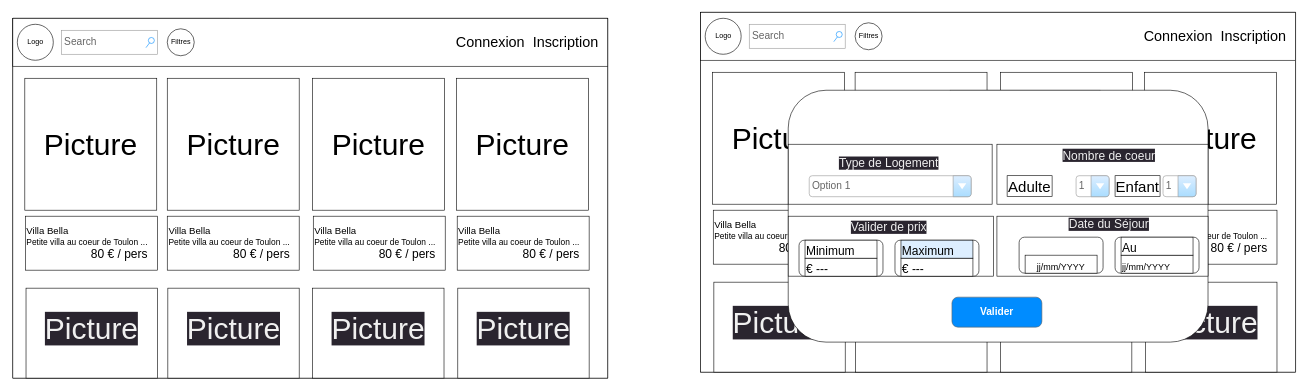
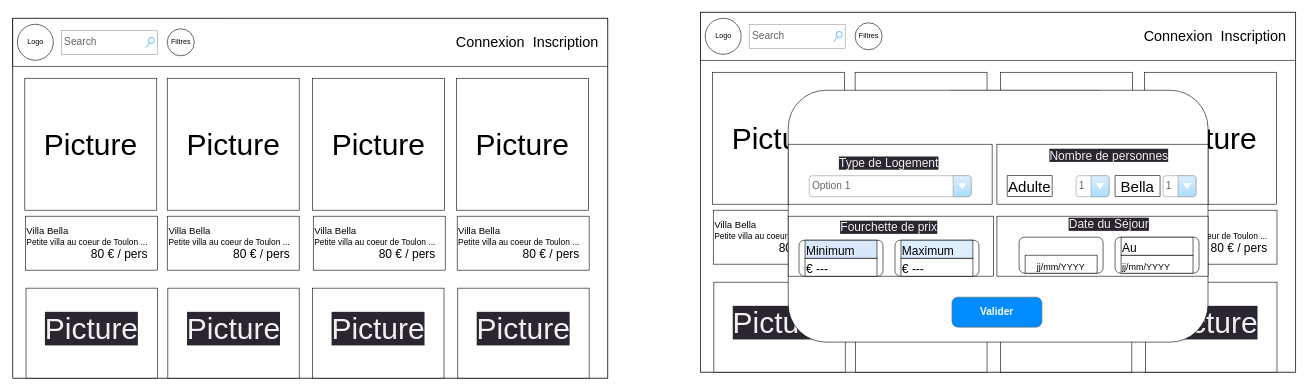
  <mxCell id="0" />
  <mxCell id="1" parent="0" />
  <mxCell id="2" value="" style="swimlane;startSize=0;" parent="1" vertex="1"><mxGeometry x="20" y="30" width="992" height="600" as="geometry" /></mxCell>
  <mxCell id="3" value="" style="rounded=0;whiteSpace=wrap;html=1;" parent="2" vertex="1"><mxGeometry width="360" height="80" as="geometry" /></mxCell>
  <mxCell id="4" value="" style="rounded=0;whiteSpace=wrap;html=1;" parent="2" vertex="1"><mxGeometry width="992" height="600" as="geometry" /></mxCell>
  <mxCell id="5" value="&lt;div style=&quot;text-align: justify; font-size: 16px;&quot;&gt;Villa Bella&lt;/div&gt;&lt;div style=&quot;text-align: justify; font-size: 14px;&quot;&gt;&lt;span style=&quot;background-color: initial;&quot;&gt;&lt;font style=&quot;font-size: 14px;&quot;&gt;Petite villa au coeur de Toulon ...&lt;/font&gt;&lt;/span&gt;&lt;/div&gt;&lt;div style=&quot;text-align: right;&quot;&gt;&lt;span style=&quot;font-size: 20px;&quot;&gt;80 € / pers&lt;/span&gt;&lt;/div&gt;" style="rounded=0;whiteSpace=wrap;html=1;align=left;" parent="2" vertex="1"><mxGeometry x="21" y="330" width="220" height="90" as="geometry" /></mxCell>
  <mxCell id="6" value="&lt;font style=&quot;font-size: 24px;&quot;&gt;Connexion&amp;nbsp; Inscription&amp;nbsp;&amp;nbsp;&lt;/font&gt;" style="rounded=0;whiteSpace=wrap;html=1;align=right;" parent="2" vertex="1"><mxGeometry width="992" height="80" as="geometry" /></mxCell>
  <mxCell id="7" value="Search" style="strokeWidth=1;shadow=0;dashed=0;align=center;html=1;shape=mxgraph.mockup.forms.searchBox;strokeColor=#999999;mainText=;strokeColor2=#008cff;fontColor=#666666;fontSize=17;align=left;spacingLeft=3;" parent="2" vertex="1"><mxGeometry x="81" y="20" width="160" height="40" as="geometry" /></mxCell>
  <mxCell id="8" value="Filtres" style="ellipse;whiteSpace=wrap;html=1;aspect=fixed;" parent="2" vertex="1"><mxGeometry x="257.5" y="17.5" width="45" height="45" as="geometry" /></mxCell>
  <mxCell id="9" value="Logo" style="ellipse;whiteSpace=wrap;html=1;" parent="2" vertex="1"><mxGeometry x="7.5" y="10" width="60" height="60" as="geometry" /></mxCell>
  <mxCell id="10" value="&lt;font style=&quot;font-size: 50px;&quot;&gt;Picture&lt;/font&gt;" style="whiteSpace=wrap;html=1;aspect=fixed;fontSize=20;" vertex="1" parent="2"><mxGeometry x="20" y="100" width="220" height="220" as="geometry" /></mxCell>
  <mxCell id="11" value="&lt;div style=&quot;text-align: justify; font-size: 16px;&quot;&gt;Villa Bella&lt;/div&gt;&lt;div style=&quot;text-align: justify; font-size: 14px;&quot;&gt;&lt;span style=&quot;background-color: initial;&quot;&gt;&lt;font style=&quot;font-size: 14px;&quot;&gt;Petite villa au coeur de Toulon ...&lt;/font&gt;&lt;/span&gt;&lt;/div&gt;&lt;div style=&quot;text-align: right;&quot;&gt;&lt;span style=&quot;font-size: 20px;&quot;&gt;80 € / pers&lt;/span&gt;&lt;/div&gt;" style="rounded=0;whiteSpace=wrap;html=1;align=left;" vertex="1" parent="2"><mxGeometry x="257.5" y="330" width="220" height="90" as="geometry" /></mxCell>
  <mxCell id="12" value="&lt;font style=&quot;font-size: 50px;&quot;&gt;Picture&lt;/font&gt;" style="whiteSpace=wrap;html=1;aspect=fixed;fontSize=20;" vertex="1" parent="2"><mxGeometry x="257.5" y="100" width="220" height="220" as="geometry" /></mxCell>
  <mxCell id="13" value="&lt;div style=&quot;text-align: justify; font-size: 16px;&quot;&gt;Villa Bella&lt;/div&gt;&lt;div style=&quot;text-align: justify; font-size: 14px;&quot;&gt;&lt;span style=&quot;background-color: initial;&quot;&gt;&lt;font style=&quot;font-size: 14px;&quot;&gt;Petite villa au coeur de Toulon ...&lt;/font&gt;&lt;/span&gt;&lt;/div&gt;&lt;div style=&quot;text-align: right;&quot;&gt;&lt;span style=&quot;font-size: 20px;&quot;&gt;80 € / pers&lt;/span&gt;&lt;/div&gt;" style="rounded=0;whiteSpace=wrap;html=1;align=left;" vertex="1" parent="2"><mxGeometry x="501" y="330" width="220" height="90" as="geometry" /></mxCell>
  <mxCell id="14" value="&lt;font style=&quot;font-size: 50px;&quot;&gt;Picture&lt;/font&gt;" style="whiteSpace=wrap;html=1;aspect=fixed;fontSize=20;" vertex="1" parent="2"><mxGeometry x="500" y="100" width="220" height="220" as="geometry" /></mxCell>
  <mxCell id="15" value="&lt;div style=&quot;text-align: justify; font-size: 16px;&quot;&gt;Villa Bella&lt;/div&gt;&lt;div style=&quot;text-align: justify; font-size: 14px;&quot;&gt;&lt;span style=&quot;background-color: initial;&quot;&gt;&lt;font style=&quot;font-size: 14px;&quot;&gt;Petite villa au coeur de Toulon ...&lt;/font&gt;&lt;/span&gt;&lt;/div&gt;&lt;div style=&quot;text-align: right;&quot;&gt;&lt;span style=&quot;font-size: 20px;&quot;&gt;80 € / pers&lt;/span&gt;&lt;/div&gt;" style="rounded=0;whiteSpace=wrap;html=1;align=left;" vertex="1" parent="2"><mxGeometry x="741" y="330" width="220" height="90" as="geometry" /></mxCell>
  <mxCell id="16" value="&lt;font style=&quot;font-size: 50px;&quot;&gt;Picture&lt;/font&gt;" style="whiteSpace=wrap;html=1;aspect=fixed;fontSize=20;" vertex="1" parent="2"><mxGeometry x="740" y="100" width="220" height="220" as="geometry" /></mxCell>
  <mxCell id="17" value="&#10;&lt;span style=&quot;color: rgb(240, 240, 240); font-family: Helvetica; font-size: 50px; font-style: normal; font-variant-ligatures: normal; font-variant-caps: normal; font-weight: 400; letter-spacing: normal; orphans: 2; text-align: center; text-indent: 0px; text-transform: none; widows: 2; word-spacing: 0px; -webkit-text-stroke-width: 0px; background-color: rgb(42, 37, 47); text-decoration-thickness: initial; text-decoration-style: initial; text-decoration-color: initial; float: none; display: inline !important;&quot;&gt;Picture&lt;/span&gt;&#10;&#10;" style="rounded=0;whiteSpace=wrap;html=1;" vertex="1" parent="2"><mxGeometry x="22" y="450" width="219" height="150" as="geometry" /></mxCell>
  <mxCell id="18" value="&#10;&lt;span style=&quot;color: rgb(240, 240, 240); font-family: Helvetica; font-size: 50px; font-style: normal; font-variant-ligatures: normal; font-variant-caps: normal; font-weight: 400; letter-spacing: normal; orphans: 2; text-align: center; text-indent: 0px; text-transform: none; widows: 2; word-spacing: 0px; -webkit-text-stroke-width: 0px; background-color: rgb(42, 37, 47); text-decoration-thickness: initial; text-decoration-style: initial; text-decoration-color: initial; float: none; display: inline !important;&quot;&gt;Picture&lt;/span&gt;&#10;&#10;" style="rounded=0;whiteSpace=wrap;html=1;" vertex="1" parent="2"><mxGeometry x="500" y="450" width="219" height="150" as="geometry" /></mxCell>
  <mxCell id="19" value="&#10;&lt;span style=&quot;color: rgb(240, 240, 240); font-family: Helvetica; font-size: 50px; font-style: normal; font-variant-ligatures: normal; font-variant-caps: normal; font-weight: 400; letter-spacing: normal; orphans: 2; text-align: center; text-indent: 0px; text-transform: none; widows: 2; word-spacing: 0px; -webkit-text-stroke-width: 0px; background-color: rgb(42, 37, 47); text-decoration-thickness: initial; text-decoration-style: initial; text-decoration-color: initial; float: none; display: inline !important;&quot;&gt;Picture&lt;/span&gt;&#10;&#10;" style="rounded=0;whiteSpace=wrap;html=1;" vertex="1" parent="2"><mxGeometry x="258.5" y="450" width="219" height="150" as="geometry" /></mxCell>
  <mxCell id="20" value="&#10;&lt;span style=&quot;color: rgb(240, 240, 240); font-family: Helvetica; font-size: 50px; font-style: normal; font-variant-ligatures: normal; font-variant-caps: normal; font-weight: 400; letter-spacing: normal; orphans: 2; text-align: center; text-indent: 0px; text-transform: none; widows: 2; word-spacing: 0px; -webkit-text-stroke-width: 0px; background-color: rgb(42, 37, 47); text-decoration-thickness: initial; text-decoration-style: initial; text-decoration-color: initial; float: none; display: inline !important;&quot;&gt;Picture&lt;/span&gt;&#10;&#10;" style="rounded=0;whiteSpace=wrap;html=1;" vertex="1" parent="2"><mxGeometry x="742" y="450" width="219" height="150" as="geometry" /></mxCell>
  <mxCell id="21" value="" style="swimlane;startSize=0;" vertex="1" parent="1"><mxGeometry x="1167" y="20" width="992" height="600" as="geometry" /></mxCell>
  <mxCell id="22" value="" style="rounded=0;whiteSpace=wrap;html=1;" vertex="1" parent="21"><mxGeometry width="360" height="80" as="geometry" /></mxCell>
  <mxCell id="23" value="" style="rounded=0;whiteSpace=wrap;html=1;" vertex="1" parent="21"><mxGeometry width="992" height="600" as="geometry" /></mxCell>
  <mxCell id="24" value="&lt;div style=&quot;text-align: justify; font-size: 16px;&quot;&gt;Villa Bella&lt;/div&gt;&lt;div style=&quot;text-align: justify; font-size: 14px;&quot;&gt;&lt;span style=&quot;background-color: initial;&quot;&gt;&lt;font style=&quot;font-size: 14px;&quot;&gt;Petite villa au coeur de Toulon ...&lt;/font&gt;&lt;/span&gt;&lt;/div&gt;&lt;div style=&quot;text-align: right;&quot;&gt;&lt;span style=&quot;font-size: 20px;&quot;&gt;80 € / pers&lt;/span&gt;&lt;/div&gt;" style="rounded=0;whiteSpace=wrap;html=1;align=left;" vertex="1" parent="21"><mxGeometry x="21" y="330" width="220" height="90" as="geometry" /></mxCell>
  <mxCell id="25" value="&lt;font style=&quot;font-size: 24px;&quot;&gt;Connexion&amp;nbsp; Inscription&amp;nbsp;&amp;nbsp;&lt;/font&gt;" style="rounded=0;whiteSpace=wrap;html=1;align=right;" vertex="1" parent="21"><mxGeometry width="992" height="80" as="geometry" /></mxCell>
  <mxCell id="26" value="Search" style="strokeWidth=1;shadow=0;dashed=0;align=center;html=1;shape=mxgraph.mockup.forms.searchBox;strokeColor=#999999;mainText=;strokeColor2=#008cff;fontColor=#666666;fontSize=17;align=left;spacingLeft=3;" vertex="1" parent="21"><mxGeometry x="81" y="20" width="160" height="40" as="geometry" /></mxCell>
  <mxCell id="27" value="Filtres" style="ellipse;whiteSpace=wrap;html=1;aspect=fixed;" vertex="1" parent="21"><mxGeometry x="257.5" y="17.5" width="45" height="45" as="geometry" /></mxCell>
  <mxCell id="28" value="Logo" style="ellipse;whiteSpace=wrap;html=1;" vertex="1" parent="21"><mxGeometry x="7.5" y="10" width="60" height="60" as="geometry" /></mxCell>
  <mxCell id="29" value="&lt;font style=&quot;font-size: 50px;&quot;&gt;Picture&lt;/font&gt;" style="whiteSpace=wrap;html=1;aspect=fixed;fontSize=20;" vertex="1" parent="21"><mxGeometry x="20" y="100" width="220" height="220" as="geometry" /></mxCell>
  <mxCell id="30" value="&lt;div style=&quot;text-align: justify; font-size: 16px;&quot;&gt;Villa Bella&lt;/div&gt;&lt;div style=&quot;text-align: justify; font-size: 14px;&quot;&gt;&lt;span style=&quot;background-color: initial;&quot;&gt;&lt;font style=&quot;font-size: 14px;&quot;&gt;Petite villa au coeur de Toulon ...&lt;/font&gt;&lt;/span&gt;&lt;/div&gt;&lt;div style=&quot;text-align: right;&quot;&gt;&lt;span style=&quot;font-size: 20px;&quot;&gt;80 € / pers&lt;/span&gt;&lt;/div&gt;" style="rounded=0;whiteSpace=wrap;html=1;align=left;" vertex="1" parent="21"><mxGeometry x="257.5" y="330" width="220" height="90" as="geometry" /></mxCell>
  <mxCell id="31" value="&lt;font style=&quot;font-size: 50px;&quot;&gt;Picture&lt;/font&gt;" style="whiteSpace=wrap;html=1;aspect=fixed;fontSize=20;" vertex="1" parent="21"><mxGeometry x="257.5" y="100" width="220" height="220" as="geometry" /></mxCell>
  <mxCell id="32" value="&lt;div style=&quot;text-align: justify; font-size: 16px;&quot;&gt;Villa Bella&lt;/div&gt;&lt;div style=&quot;text-align: justify; font-size: 14px;&quot;&gt;&lt;span style=&quot;background-color: initial;&quot;&gt;&lt;font style=&quot;font-size: 14px;&quot;&gt;Petite villa au coeur de Toulon ...&lt;/font&gt;&lt;/span&gt;&lt;/div&gt;&lt;div style=&quot;text-align: right;&quot;&gt;&lt;span style=&quot;font-size: 20px;&quot;&gt;80 € / pers&lt;/span&gt;&lt;/div&gt;" style="rounded=0;whiteSpace=wrap;html=1;align=left;" vertex="1" parent="21"><mxGeometry x="501" y="330" width="220" height="90" as="geometry" /></mxCell>
  <mxCell id="33" value="&lt;font style=&quot;font-size: 50px;&quot;&gt;Picture&lt;/font&gt;" style="whiteSpace=wrap;html=1;aspect=fixed;fontSize=20;" vertex="1" parent="21"><mxGeometry x="500" y="100" width="220" height="220" as="geometry" /></mxCell>
  <mxCell id="34" value="&lt;div style=&quot;text-align: justify; font-size: 16px;&quot;&gt;Villa Bella&lt;/div&gt;&lt;div style=&quot;text-align: justify; font-size: 14px;&quot;&gt;&lt;span style=&quot;background-color: initial;&quot;&gt;&lt;font style=&quot;font-size: 14px;&quot;&gt;Petite villa au coeur de Toulon ...&lt;/font&gt;&lt;/span&gt;&lt;/div&gt;&lt;div style=&quot;text-align: right;&quot;&gt;&lt;span style=&quot;font-size: 20px;&quot;&gt;80 € / pers&lt;/span&gt;&lt;/div&gt;" style="rounded=0;whiteSpace=wrap;html=1;align=left;" vertex="1" parent="21"><mxGeometry x="741" y="330" width="220" height="90" as="geometry" /></mxCell>
  <mxCell id="35" value="&lt;font style=&quot;font-size: 50px;&quot;&gt;Picture&lt;/font&gt;" style="whiteSpace=wrap;html=1;aspect=fixed;fontSize=20;" vertex="1" parent="21"><mxGeometry x="740" y="100" width="220" height="220" as="geometry" /></mxCell>
  <mxCell id="36" value="&#10;&lt;span style=&quot;color: rgb(240, 240, 240); font-family: Helvetica; font-size: 50px; font-style: normal; font-variant-ligatures: normal; font-variant-caps: normal; font-weight: 400; letter-spacing: normal; orphans: 2; text-align: center; text-indent: 0px; text-transform: none; widows: 2; word-spacing: 0px; -webkit-text-stroke-width: 0px; background-color: rgb(42, 37, 47); text-decoration-thickness: initial; text-decoration-style: initial; text-decoration-color: initial; float: none; display: inline !important;&quot;&gt;Picture&lt;/span&gt;&#10;&#10;" style="rounded=0;whiteSpace=wrap;html=1;" vertex="1" parent="21"><mxGeometry x="22" y="450" width="219" height="150" as="geometry" /></mxCell>
  <mxCell id="37" value="&#10;&lt;span style=&quot;color: rgb(240, 240, 240); font-family: Helvetica; font-size: 50px; font-style: normal; font-variant-ligatures: normal; font-variant-caps: normal; font-weight: 400; letter-spacing: normal; orphans: 2; text-align: center; text-indent: 0px; text-transform: none; widows: 2; word-spacing: 0px; -webkit-text-stroke-width: 0px; background-color: rgb(42, 37, 47); text-decoration-thickness: initial; text-decoration-style: initial; text-decoration-color: initial; float: none; display: inline !important;&quot;&gt;Picture&lt;/span&gt;&#10;&#10;" style="rounded=0;whiteSpace=wrap;html=1;" vertex="1" parent="21"><mxGeometry x="500" y="450" width="219" height="150" as="geometry" /></mxCell>
  <mxCell id="38" value="&#10;&lt;span style=&quot;color: rgb(240, 240, 240); font-family: Helvetica; font-size: 50px; font-style: normal; font-variant-ligatures: normal; font-variant-caps: normal; font-weight: 400; letter-spacing: normal; orphans: 2; text-align: center; text-indent: 0px; text-transform: none; widows: 2; word-spacing: 0px; -webkit-text-stroke-width: 0px; background-color: rgb(42, 37, 47); text-decoration-thickness: initial; text-decoration-style: initial; text-decoration-color: initial; float: none; display: inline !important;&quot;&gt;Picture&lt;/span&gt;&#10;&#10;" style="rounded=0;whiteSpace=wrap;html=1;" vertex="1" parent="21"><mxGeometry x="258.5" y="450" width="219" height="150" as="geometry" /></mxCell>
  <mxCell id="39" value="&#10;&lt;span style=&quot;color: rgb(240, 240, 240); font-family: Helvetica; font-size: 50px; font-style: normal; font-variant-ligatures: normal; font-variant-caps: normal; font-weight: 400; letter-spacing: normal; orphans: 2; text-align: center; text-indent: 0px; text-transform: none; widows: 2; word-spacing: 0px; -webkit-text-stroke-width: 0px; background-color: rgb(42, 37, 47); text-decoration-thickness: initial; text-decoration-style: initial; text-decoration-color: initial; float: none; display: inline !important;&quot;&gt;Picture&lt;/span&gt;&#10;&#10;" style="rounded=0;whiteSpace=wrap;html=1;" vertex="1" parent="21"><mxGeometry x="742" y="450" width="219" height="150" as="geometry" /></mxCell>
  <mxCell id="40" value="&lt;font style=&quot;font-size: 50px;&quot;&gt;Picture&lt;/font&gt;" style="whiteSpace=wrap;html=1;aspect=fixed;fontSize=20;" vertex="1" parent="21"><mxGeometry x="416" y="130" width="250" height="300" as="geometry" /></mxCell>
  <mxCell id="41" value="&lt;div style=&quot;text-align: justify; font-size: 16px;&quot;&gt;Villa Bella&lt;/div&gt;&lt;div style=&quot;text-align: justify; font-size: 14px;&quot;&gt;&lt;span style=&quot;background-color: initial;&quot;&gt;&lt;font style=&quot;font-size: 14px;&quot;&gt;Petite villa au coeur de Toulon ...&lt;/font&gt;&lt;/span&gt;&lt;/div&gt;&lt;div style=&quot;text-align: right;&quot;&gt;&lt;span style=&quot;font-size: 20px;&quot;&gt;80 € / pers&lt;/span&gt;&lt;/div&gt;" style="rounded=0;whiteSpace=wrap;html=1;align=left;" vertex="1" parent="21"><mxGeometry x="416" y="440" width="250" height="90" as="geometry" /></mxCell>
  <mxCell id="42" value="" style="rounded=1;whiteSpace=wrap;html=1;fontSize=50;" vertex="1" parent="21"><mxGeometry x="146" y="130" width="700" height="420" as="geometry" /></mxCell>
  <mxCell id="43" value="&lt;p style=&quot;line-height: 50%;&quot;&gt;&lt;br&gt;&lt;/p&gt;" style="rounded=0;whiteSpace=wrap;html=1;fontSize=50;" vertex="1" parent="21"><mxGeometry x="146" y="340" width="342" height="100" as="geometry" /></mxCell>
  <mxCell id="44" value="" style="rounded=1;whiteSpace=wrap;html=1;fontSize=30;" vertex="1" parent="21"><mxGeometry x="164" y="380" width="140" height="60" as="geometry" /></mxCell>
  <mxCell id="45" value="&lt;font style=&quot;font-size: 20px;&quot;&gt;€ ---&lt;/font&gt;" style="rounded=0;whiteSpace=wrap;html=1;fontSize=30;align=left;" vertex="1" parent="21"><mxGeometry x="174" y="410" width="120" height="30" as="geometry" /></mxCell>
- <mxCell id="46" value="&lt;font style=&quot;font-size: 20px;&quot;&gt;Minimum&lt;/font&gt;" style="rounded=0;whiteSpace=wrap;html=1;fontSize=30;align=left;" vertex="1" parent="21"><mxGeometry x="174" y="380" width="120" height="30" as="geometry" /></mxCell>
+ <mxCell id="46" value="&lt;font style=&quot;font-size: 20px;&quot;&gt;Minimum&lt;/font&gt;" style="rounded=0;whiteSpace=wrap;html=1;fontSize=30;align=left;fillColor=#dae8fc;" vertex="1" parent="21"><mxGeometry x="174" y="380" width="120" height="30" as="geometry" /></mxCell>
  <mxCell id="47" value="" style="rounded=1;whiteSpace=wrap;html=1;fontSize=30;" vertex="1" parent="21"><mxGeometry x="324" y="380" width="140" height="60" as="geometry" /></mxCell>
  <mxCell id="48" value="&lt;font style=&quot;font-size: 20px;&quot;&gt;€ ---&lt;/font&gt;" style="rounded=0;whiteSpace=wrap;html=1;fontSize=30;align=left;" vertex="1" parent="21"><mxGeometry x="334" y="410" width="120" height="30" as="geometry" /></mxCell>
  <mxCell id="49" value="&lt;font style=&quot;font-size: 20px;&quot;&gt;Maximum&lt;/font&gt;" style="rounded=0;whiteSpace=wrap;html=1;fontSize=30;align=left;fillColor=#ddeeff;" vertex="1" parent="21"><mxGeometry x="334" y="380" width="120" height="30" as="geometry" /></mxCell>
  <mxCell id="50" value="&lt;p style=&quot;line-height: 50%;&quot;&gt;&lt;br&gt;&lt;/p&gt;" style="rounded=0;whiteSpace=wrap;html=1;fontSize=50;" vertex="1" parent="21"><mxGeometry x="146" y="220" width="340" height="100" as="geometry" /></mxCell>
  <mxCell id="51" value="Option 1" style="strokeWidth=1;shadow=0;dashed=0;align=center;html=1;shape=mxgraph.mockup.forms.comboBox;strokeColor=#999999;fillColor=#ddeeff;align=left;fillColor2=#aaddff;mainText=;fontColor=#666666;fontSize=17;spacingLeft=3;" vertex="1" parent="21"><mxGeometry x="181" y="272.5" width="270" height="35" as="geometry" /></mxCell>
  <mxCell id="52" value="Valider" style="strokeWidth=1;shadow=0;dashed=0;align=center;html=1;shape=mxgraph.mockup.buttons.button;strokeColor=#666666;fontColor=#ffffff;mainText=;buttonStyle=round;fontSize=17;fontStyle=1;fillColor=#008cff;whiteSpace=wrap;" vertex="1" parent="21"><mxGeometry x="419" y="475" width="150" height="50" as="geometry" /></mxCell>
- <mxCell id="53" value="&lt;span style=&quot;color: rgb(240, 240, 240); font-family: Helvetica; font-size: 20px; font-style: normal; font-variant-ligatures: normal; font-variant-caps: normal; font-weight: 400; letter-spacing: normal; orphans: 2; text-indent: 0px; text-transform: none; widows: 2; word-spacing: 0px; -webkit-text-stroke-width: 0px; background-color: rgb(42, 37, 47); text-decoration-thickness: initial; text-decoration-style: initial; text-decoration-color: initial; float: none; display: inline !important;&quot;&gt;Valider de prix&lt;/span&gt;" style="text;whiteSpace=wrap;html=1;fontSize=20;align=center;" vertex="1" parent="21"><mxGeometry x="219" y="340" width="190" height="30" as="geometry" /></mxCell>
+ <mxCell id="53" value="&lt;span style=&quot;color: rgb(240, 240, 240); font-family: Helvetica; font-size: 20px; font-style: normal; font-variant-ligatures: normal; font-variant-caps: normal; font-weight: 400; letter-spacing: normal; orphans: 2; text-indent: 0px; text-transform: none; widows: 2; word-spacing: 0px; -webkit-text-stroke-width: 0px; background-color: rgb(42, 37, 47); text-decoration-thickness: initial; text-decoration-style: initial; text-decoration-color: initial; float: none; display: inline !important;&quot;&gt;Fourchette de prix&lt;/span&gt;" style="text;whiteSpace=wrap;html=1;fontSize=20;align=center;" vertex="1" parent="21"><mxGeometry x="219" y="340" width="190" height="30" as="geometry" /></mxCell>
  <mxCell id="54" value="&lt;span style=&quot;color: rgb(240, 240, 240); font-family: Helvetica; font-size: 20px; font-style: normal; font-variant-ligatures: normal; font-variant-caps: normal; font-weight: 400; letter-spacing: normal; orphans: 2; text-indent: 0px; text-transform: none; widows: 2; word-spacing: 0px; -webkit-text-stroke-width: 0px; background-color: rgb(42, 37, 47); text-decoration-thickness: initial; text-decoration-style: initial; text-decoration-color: initial; float: none; display: inline !important;&quot;&gt;Type de Logement&lt;/span&gt;" style="text;whiteSpace=wrap;html=1;fontSize=15;align=center;" vertex="1" parent="21"><mxGeometry x="214" y="232.5" width="200" height="30" as="geometry" /></mxCell>
  <mxCell id="55" value="" style="rounded=0;whiteSpace=wrap;html=1;fontSize=20;" vertex="1" parent="21"><mxGeometry x="494" y="220" width="352" height="100" as="geometry" /></mxCell>
  <mxCell id="56" value="1" style="strokeWidth=1;shadow=0;dashed=0;align=center;html=1;shape=mxgraph.mockup.forms.comboBox;strokeColor=#999999;fillColor=#ddeeff;align=left;fillColor2=#aaddff;mainText=;fontColor=#666666;fontSize=17;spacingLeft=3;" vertex="1" parent="21"><mxGeometry x="626" y="272.5" width="55" height="35" as="geometry" /></mxCell>
  <mxCell id="57" value="Adulte" style="rounded=0;whiteSpace=wrap;html=1;fontSize=25;" vertex="1" parent="21"><mxGeometry x="511" y="272.5" width="75" height="35" as="geometry" /></mxCell>
  <mxCell id="58" value="1" style="strokeWidth=1;shadow=0;dashed=0;align=center;html=1;shape=mxgraph.mockup.forms.comboBox;strokeColor=#999999;fillColor=#ddeeff;align=left;fillColor2=#aaddff;mainText=;fontColor=#666666;fontSize=17;spacingLeft=3;" vertex="1" parent="21"><mxGeometry x="771" y="272.5" width="55" height="35" as="geometry" /></mxCell>
- <mxCell id="59" value="Enfant" style="rounded=0;whiteSpace=wrap;html=1;fontSize=25;" vertex="1" parent="21"><mxGeometry x="691" y="272.5" width="75" height="35" as="geometry" /></mxCell>
- <mxCell id="60" value="&lt;span style=&quot;color: rgb(240, 240, 240); font-family: Helvetica; font-size: 20px; font-style: normal; font-variant-ligatures: normal; font-variant-caps: normal; font-weight: 400; letter-spacing: normal; orphans: 2; text-indent: 0px; text-transform: none; widows: 2; word-spacing: 0px; -webkit-text-stroke-width: 0px; background-color: rgb(42, 37, 47); text-decoration-thickness: initial; text-decoration-style: initial; text-decoration-color: initial; float: none; display: inline !important;&quot;&gt;Nombre de coeur&lt;/span&gt;" style="text;whiteSpace=wrap;html=1;fontSize=15;align=center;" vertex="1" parent="21"><mxGeometry x="566" y="220" width="230" height="30" as="geometry" /></mxCell>
+ <mxCell id="59" value="Bella" style="rounded=0;whiteSpace=wrap;html=1;fontSize=25;" vertex="1" parent="21"><mxGeometry x="691" y="272.5" width="75" height="35" as="geometry" /></mxCell>
+ <mxCell id="60" value="&lt;span style=&quot;color: rgb(240, 240, 240); font-family: Helvetica; font-size: 20px; font-style: normal; font-variant-ligatures: normal; font-variant-caps: normal; font-weight: 400; letter-spacing: normal; orphans: 2; text-indent: 0px; text-transform: none; widows: 2; word-spacing: 0px; -webkit-text-stroke-width: 0px; background-color: rgb(42, 37, 47); text-decoration-thickness: initial; text-decoration-style: initial; text-decoration-color: initial; float: none; display: inline !important;&quot;&gt;Nombre de personnes&lt;/span&gt;" style="text;whiteSpace=wrap;html=1;fontSize=15;align=center;" vertex="1" parent="21"><mxGeometry x="566" y="220" width="230" height="30" as="geometry" /></mxCell>
  <mxCell id="61" value="&lt;p style=&quot;line-height: 50%;&quot;&gt;&lt;br&gt;&lt;/p&gt;" style="rounded=0;whiteSpace=wrap;html=1;fontSize=50;" vertex="1" parent="21"><mxGeometry x="494" y="340" width="352" height="100" as="geometry" /></mxCell>
  <mxCell id="62" value="" style="rounded=1;whiteSpace=wrap;html=1;fontSize=30;" vertex="1" parent="21"><mxGeometry x="531" y="375" width="140" height="60" as="geometry" /></mxCell>
  <mxCell id="63" value="&lt;font style=&quot;font-size: 15px;&quot;&gt;jj/mm/YYYY&lt;/font&gt;" style="rounded=0;whiteSpace=wrap;html=1;fontSize=30;align=center;" vertex="1" parent="21"><mxGeometry x="541" y="405" width="120" height="30" as="geometry" /></mxCell>
  <mxCell id="64" value="" style="rounded=1;whiteSpace=wrap;html=1;fontSize=30;" vertex="1" parent="21"><mxGeometry x="691" y="375" width="140" height="60" as="geometry" /></mxCell>
  <mxCell id="65" value="&lt;div style=&quot;text-align: center;&quot;&gt;&lt;span style=&quot;background-color: initial;&quot;&gt;&lt;font style=&quot;font-size: 15px;&quot;&gt;jj/mm/YYYY&lt;/font&gt;&lt;/span&gt;&lt;/div&gt;" style="rounded=0;whiteSpace=wrap;html=1;fontSize=30;align=left;" vertex="1" parent="21"><mxGeometry x="701" y="405" width="120" height="30" as="geometry" /></mxCell>
  <mxCell id="66" value="&lt;font style=&quot;font-size: 20px;&quot;&gt;Au&lt;/font&gt;" style="rounded=0;whiteSpace=wrap;html=1;fontSize=30;align=left;" vertex="1" parent="21"><mxGeometry x="701" y="375" width="120" height="30" as="geometry" /></mxCell>
  <mxCell id="67" value="&lt;span style=&quot;color: rgb(240, 240, 240); font-family: Helvetica; font-size: 20px; font-style: normal; font-variant-ligatures: normal; font-variant-caps: normal; font-weight: 400; letter-spacing: normal; orphans: 2; text-indent: 0px; text-transform: none; widows: 2; word-spacing: 0px; -webkit-text-stroke-width: 0px; background-color: rgb(42, 37, 47); text-decoration-thickness: initial; text-decoration-style: initial; text-decoration-color: initial; float: none; display: inline !important;&quot;&gt;Date du Séjour&lt;/span&gt;" style="text;whiteSpace=wrap;html=1;fontSize=15;align=center;" vertex="1" parent="21"><mxGeometry x="596" y="335" width="170" height="30" as="geometry" /></mxCell>
